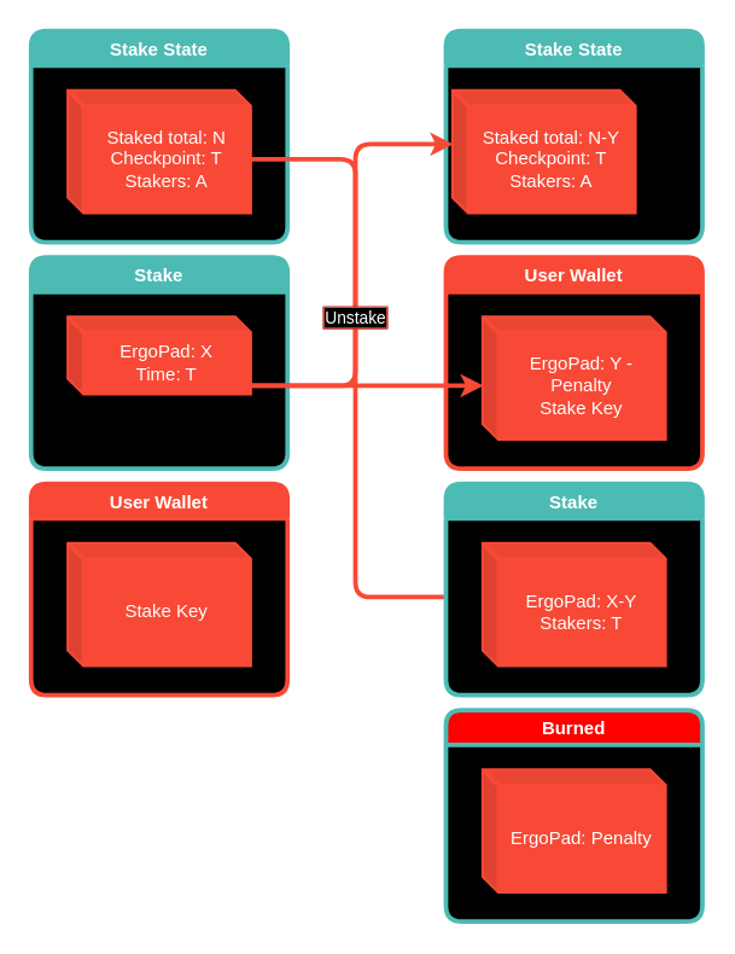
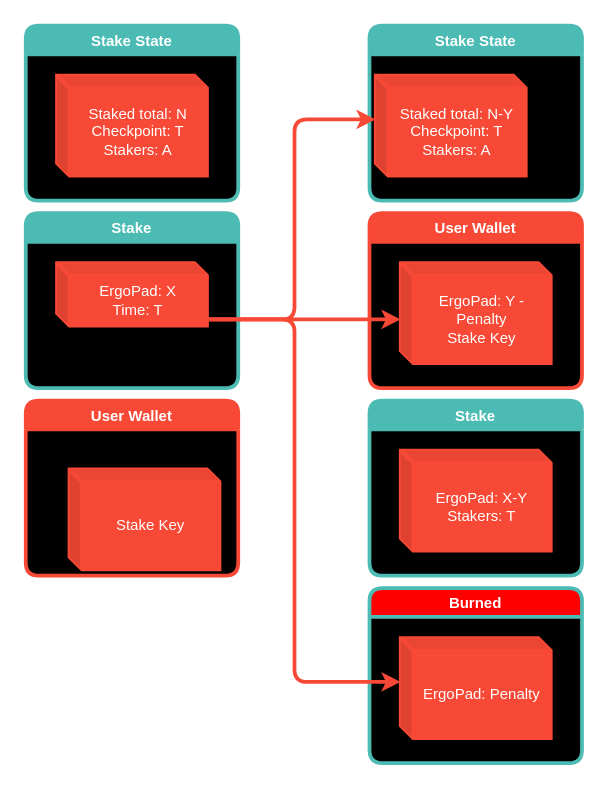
  <mxCell id="0" />
  <mxCell id="1" parent="0" />
  <mxCell id="2" value="User Wallet" style="swimlane;container=1;collapsible=0;fillColor=#F84936;swimlaneLine=1;rounded=1;swimlaneFillColor=#000000;fontColor=#FFFFFF;labelBorderColor=none;strokeColor=#F84936;strokeWidth=3;" parent="1" vertex="1"><mxGeometry x="295" y="170" width="170" height="140" as="geometry" /></mxCell>
  <mxCell id="3" value="ErgoPad: Y - Penalty&lt;br&gt;Stake Key" style="shape=cube;whiteSpace=wrap;html=1;boundedLbl=1;backgroundOutline=1;darkOpacity=0.05;darkOpacity2=0.1;rounded=1;labelBorderColor=none;fontColor=#FFFFFF;strokeColor=#F84936;strokeWidth=3;fillColor=#F84936;size=10;" parent="2" vertex="1"><mxGeometry x="25" y="40" width="120" height="80" as="geometry" /></mxCell>
  <mxCell id="4" value="Stake" style="swimlane;container=1;collapsible=0;fillColor=#4CBBB4;swimlaneLine=1;rounded=1;swimlaneFillColor=#000000;fontColor=#FFFFFF;labelBorderColor=none;strokeColor=#4CBBB4;strokeWidth=3;" parent="1" vertex="1"><mxGeometry x="20" y="170" width="170" height="140" as="geometry" /></mxCell>
  <mxCell id="5" value="ErgoPad: X&lt;br&gt;Time: T" style="shape=cube;whiteSpace=wrap;html=1;boundedLbl=1;backgroundOutline=1;darkOpacity=0.05;darkOpacity2=0.1;rounded=1;labelBorderColor=none;fontColor=#FFFFFF;strokeColor=#F84936;strokeWidth=3;fillColor=#F84936;size=10;" parent="4" vertex="1"><mxGeometry x="25" y="40" width="120" height="50" as="geometry" /></mxCell>
  <mxCell id="6" value="Stake State" style="swimlane;container=1;collapsible=0;fillColor=#4CBBB4;swimlaneLine=1;rounded=1;swimlaneFillColor=#000000;fontColor=#FFFFFF;labelBorderColor=none;strokeColor=#4CBBB4;strokeWidth=3;" parent="1" vertex="1"><mxGeometry x="20" y="20" width="170" height="140" as="geometry" /></mxCell>
  <mxCell id="7" value="Staked total: N&lt;br&gt;Checkpoint: T&lt;br&gt;Stakers: A" style="shape=cube;whiteSpace=wrap;html=1;boundedLbl=1;backgroundOutline=1;darkOpacity=0.05;darkOpacity2=0.1;rounded=1;labelBorderColor=none;fontColor=#FFFFFF;strokeColor=#F84936;strokeWidth=3;fillColor=#F84936;size=10;" parent="6" vertex="1"><mxGeometry x="25" y="40" width="120" height="80" as="geometry" /></mxCell>
  <mxCell id="8" value="Burned" style="swimlane;container=1;collapsible=0;fillColor=#FF0000;swimlaneLine=1;rounded=1;swimlaneFillColor=#000000;fontColor=#FFFFFF;labelBorderColor=none;strokeColor=#4CBBB4;strokeWidth=3;" parent="1" vertex="1"><mxGeometry x="295" y="470" width="170" height="140" as="geometry" /></mxCell>
  <mxCell id="9" value="ErgoPad: Penalty" style="shape=cube;whiteSpace=wrap;html=1;boundedLbl=1;backgroundOutline=1;darkOpacity=0.05;darkOpacity2=0.1;rounded=1;labelBorderColor=none;fontColor=#FFFFFF;strokeColor=#F84936;strokeWidth=3;fillColor=#F84936;size=10;" parent="8" vertex="1"><mxGeometry x="25" y="40" width="120" height="80" as="geometry" /></mxCell>
  <mxCell id="10" value="Stake State" style="swimlane;container=1;collapsible=0;fillColor=#4CBBB4;swimlaneLine=1;rounded=1;swimlaneFillColor=#000000;fontColor=#FFFFFF;labelBorderColor=none;strokeColor=#4CBBB4;strokeWidth=3;" parent="1" vertex="1"><mxGeometry x="295" y="20" width="170" height="140" as="geometry" /></mxCell>
  <mxCell id="11" value="Staked total: N-Y&lt;br&gt;Checkpoint: T&lt;br&gt;Stakers: A" style="shape=cube;whiteSpace=wrap;html=1;boundedLbl=1;backgroundOutline=1;darkOpacity=0.05;darkOpacity2=0.1;rounded=1;labelBorderColor=none;fontColor=#FFFFFF;strokeColor=#F84936;strokeWidth=3;fillColor=#F84936;size=10;" parent="10" vertex="1"><mxGeometry x="5" y="40" width="120" height="80" as="geometry" /></mxCell>
  <mxCell id="12" value="" style="edgeStyle=orthogonalEdgeStyle;rounded=1;orthogonalLoop=1;jettySize=auto;html=1;exitX=0;exitY=0;exitDx=120;exitDy=45;exitPerimeter=0;labelBackgroundColor=#000000;strokeColor=#F84936;fontColor=#FFFFFF;strokeWidth=3;labelBorderColor=#F84936;entryX=0;entryY=0;entryDx=0;entryDy=35;entryPerimeter=0;" parent="1" source="5" target="11" edge="1"><mxGeometry relative="1" as="geometry"><Array as="points"><mxPoint x="235" y="255" /><mxPoint x="235" y="95" /></Array><mxPoint x="330" y="405" as="targetPoint" /><mxPoint x="175" y="115" as="sourcePoint" /></mxGeometry></mxCell>
  <mxCell id="13" style="edgeStyle=orthogonalEdgeStyle;rounded=1;orthogonalLoop=1;jettySize=auto;html=1;exitX=0;exitY=0;exitDx=120;exitDy=45;exitPerimeter=0;labelBackgroundColor=#000000;labelBorderColor=#F84936;fontColor=#FFFFFF;startArrow=none;startFill=0;endArrow=classic;endFill=1;strokeColor=#F84936;strokeWidth=3;" parent="1" source="5" target="3" edge="1"><mxGeometry relative="1" as="geometry"><Array as="points"><mxPoint x="285" y="255" /><mxPoint x="285" y="255" /></Array></mxGeometry></mxCell>
- <mxCell id="14" value="Unstake" style="edgeStyle=orthogonalEdgeStyle;rounded=1;orthogonalLoop=1;jettySize=auto;html=1;exitX=0;exitY=0;exitDx=120;exitDy=45;exitPerimeter=0;labelBackgroundColor=#000000;strokeColor=#F84936;fontColor=#FFFFFF;strokeWidth=3;labelBorderColor=#F84936;entryX=0;entryY=0;entryDx=0;entryDy=35;entryPerimeter=0;" parent="1" source="7" target="18" edge="1"><mxGeometry x="-0.213" relative="1" as="geometry"><Array as="points"><mxPoint x="235" y="105" /><mxPoint x="235" y="395" /></Array><mxPoint x="370" y="373" as="targetPoint" /><mxPoint as="offset" /></mxGeometry></mxCell>
  <mxCell id="15" value="User Wallet" style="swimlane;container=1;collapsible=0;fillColor=#F84936;swimlaneLine=1;rounded=1;swimlaneFillColor=#000000;fontColor=#FFFFFF;labelBorderColor=none;strokeColor=#F84936;strokeWidth=3;" parent="1" vertex="1"><mxGeometry x="20" y="320" width="170" height="140" as="geometry" /></mxCell>
- <mxCell id="16" value="Stake Key" style="shape=cube;whiteSpace=wrap;html=1;boundedLbl=1;backgroundOutline=1;darkOpacity=0.05;darkOpacity2=0.1;rounded=1;labelBorderColor=none;fontColor=#FFFFFF;strokeColor=#F84936;strokeWidth=3;fillColor=#F84936;size=10;" parent="15" vertex="1"><mxGeometry x="25" y="40" width="120" height="80" as="geometry" /></mxCell>
+ <mxCell id="16" value="Stake Key" style="shape=cube;whiteSpace=wrap;html=1;boundedLbl=1;backgroundOutline=1;darkOpacity=0.05;darkOpacity2=0.1;rounded=1;labelBorderColor=none;fontColor=#FFFFFF;strokeColor=#F84936;strokeWidth=3;fillColor=#F84936;size=10;" parent="15" vertex="1"><mxGeometry x="35" y="55" width="120" height="80" as="geometry" /></mxCell>
  <mxCell id="17" value="Stake" style="swimlane;container=1;collapsible=0;fillColor=#4CBBB4;swimlaneLine=1;rounded=1;swimlaneFillColor=#000000;fontColor=#FFFFFF;labelBorderColor=none;strokeColor=#4CBBB4;strokeWidth=3;" vertex="1" parent="1"><mxGeometry x="295" y="320" width="170" height="140" as="geometry" /></mxCell>
  <mxCell id="18" value="ErgoPad: X-Y&lt;br&gt;Stakers: T" style="shape=cube;whiteSpace=wrap;html=1;boundedLbl=1;backgroundOutline=1;darkOpacity=0.05;darkOpacity2=0.1;rounded=1;labelBorderColor=none;fontColor=#FFFFFF;strokeColor=#F84936;strokeWidth=3;fillColor=#F84936;size=10;" vertex="1" parent="17"><mxGeometry x="25" y="40" width="120" height="80" as="geometry" /></mxCell>
+ <mxCell id="19" value="" style="edgeStyle=orthogonalEdgeStyle;rounded=1;orthogonalLoop=1;jettySize=auto;html=1;exitX=0;exitY=0;exitDx=120;exitDy=45;exitPerimeter=0;labelBackgroundColor=#000000;strokeColor=#F84936;fontColor=#FFFFFF;strokeWidth=3;labelBorderColor=#F84936;entryX=0;entryY=0;entryDx=0;entryDy=35;entryPerimeter=0;" edge="1" parent="1" source="5" target="9"><mxGeometry x="-0.213" relative="1" as="geometry"><Array as="points"><mxPoint x="235" y="255" /><mxPoint x="235" y="545" /></Array><mxPoint x="332.04" y="265.04" as="targetPoint" /><mxPoint x="175" y="415" as="sourcePoint" /><mxPoint as="offset" /></mxGeometry></mxCell>
